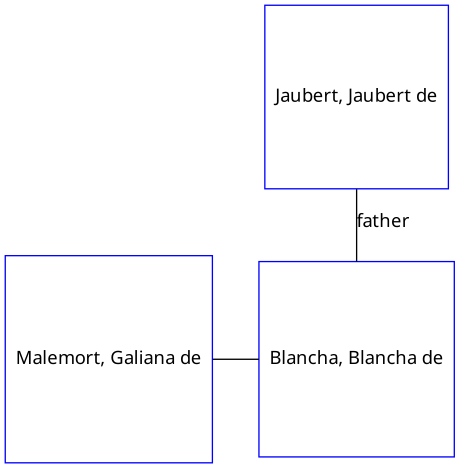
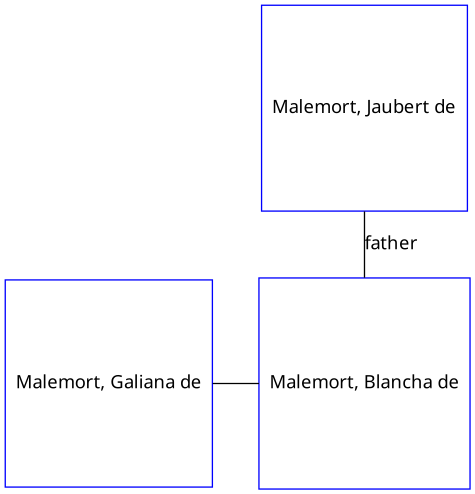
  digraph {
    fontname="Noto Sans"
    node [color=blue fontname="Noto Sans" regular=1 shape=box]
    edge [dir=none fontname="Noto Sans"]
    n1 [label="Malemort, Galiana de"]
-   n2 [label="Blancha, Blancha de"]
-   n3 [label="Jaubert, Jaubert de"]
+   n2 [label="Malemort, Blancha de"]
+   n3 [label="Malemort, Jaubert de"]
    subgraph sub_1 {
      rank=same
      n1
      n2
    }
    n1 -> n2
    n3 -> n2 [arrowsize=0.0 label=father]
  }
